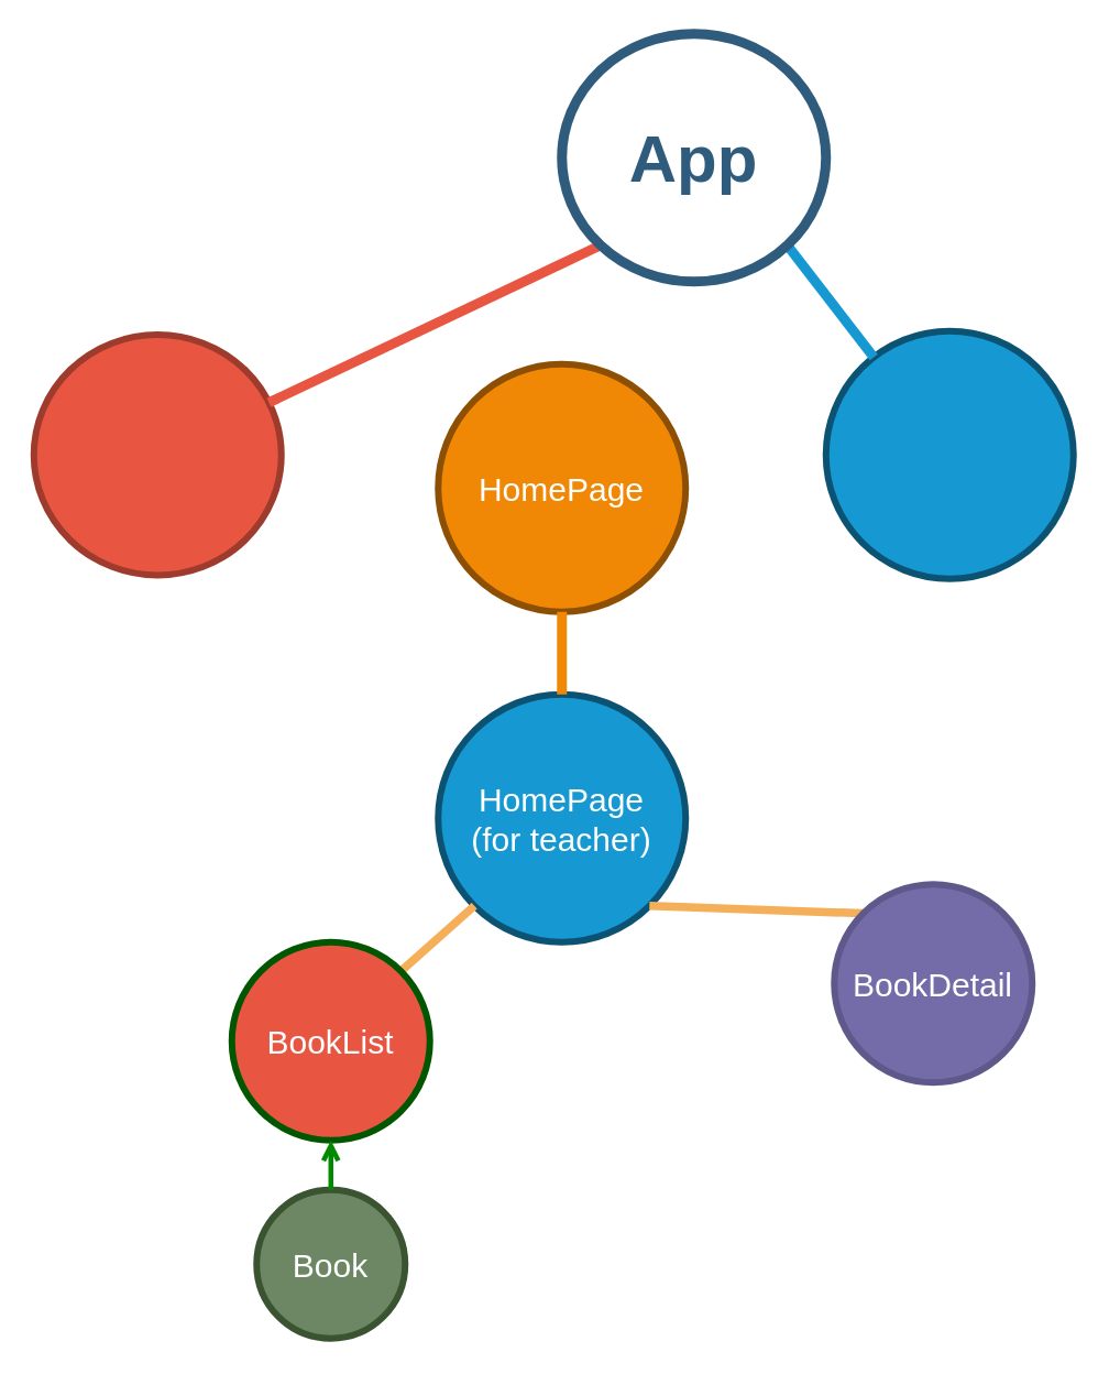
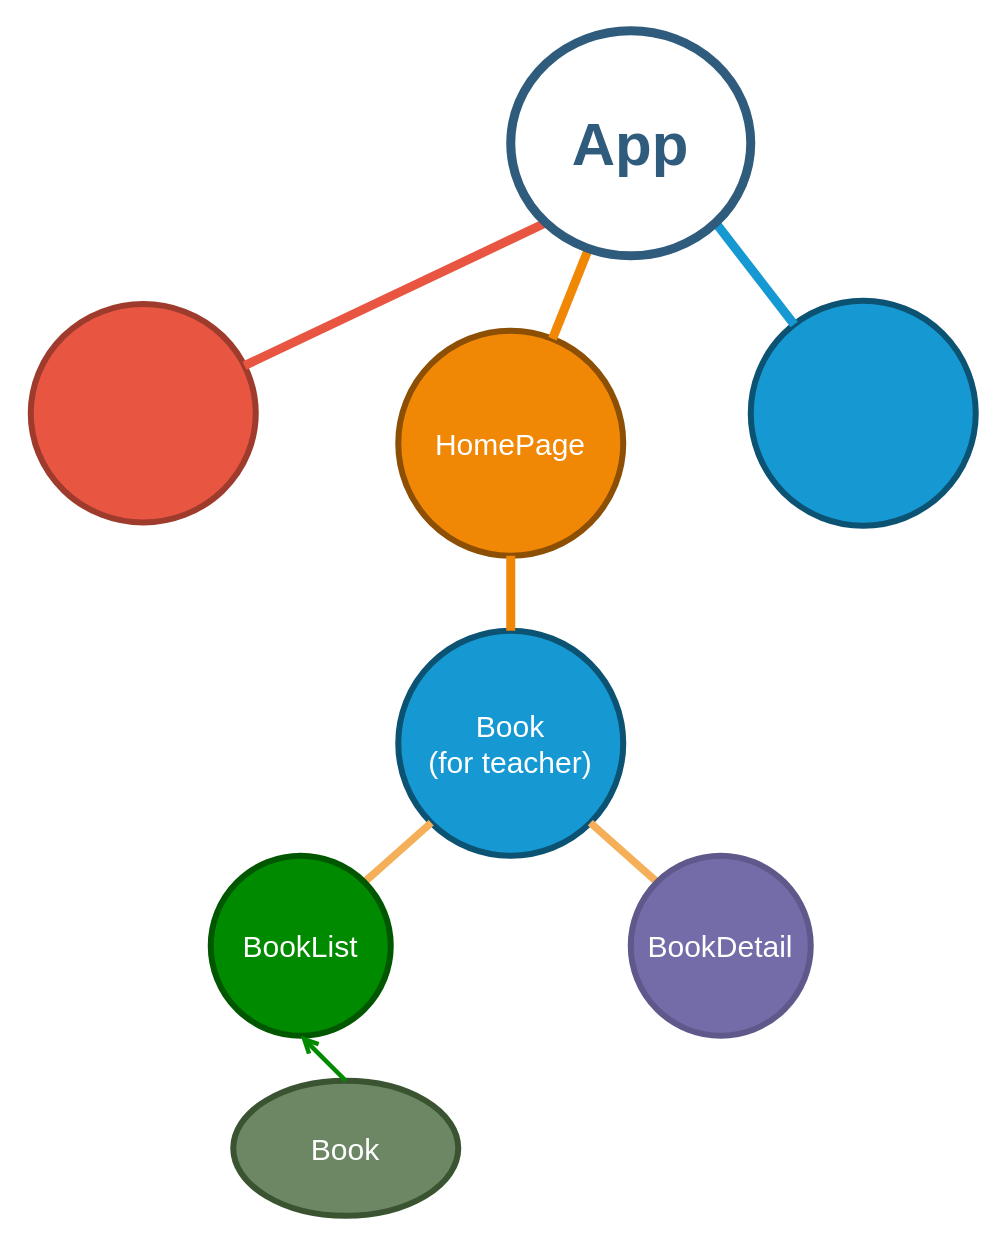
  <mxCell id="0" />
  <mxCell id="1" parent="0" />
  <mxCell id="2" value="" style="ellipse;whiteSpace=wrap;html=1;shadow=0;fontFamily=Helvetica;fontSize=20;fontColor=#FFFFFF;align=center;strokeWidth=4;fillColor=#1699D3;strokeColor=#0C5373;" parent="1" vertex="1"><mxGeometry x="500" y="200" width="150" height="150" as="geometry" /></mxCell>
  <mxCell id="3" value="HomePage" style="ellipse;whiteSpace=wrap;html=1;shadow=0;fontFamily=Helvetica;fontSize=20;fontColor=#FFFFFF;align=center;strokeWidth=4;fillColor=#F08705;strokeColor=#8C4F03;" parent="1" vertex="1"><mxGeometry x="265" y="220" width="150" height="150" as="geometry" /></mxCell>
  <mxCell id="4" value="" style="ellipse;whiteSpace=wrap;html=1;shadow=0;fontFamily=Helvetica;fontSize=20;fontColor=#FFFFFF;align=center;strokeWidth=4;fillColor=#E85642;strokeColor=#9E3B2D;" parent="1" vertex="1"><mxGeometry x="20" y="202.19" width="150" height="145.62" as="geometry" /></mxCell>
  <mxCell id="5" style="endArrow=none;strokeWidth=6;strokeColor=#1699D3;html=1;exitX=1;exitY=1;exitDx=0;exitDy=0;" parent="1" source="8" target="2" edge="1"><mxGeometry relative="1" as="geometry"><mxPoint x="150" y="79.548" as="sourcePoint" /></mxGeometry></mxCell>
+ <mxCell id="6" value="" style="edgeStyle=none;endArrow=none;strokeWidth=6;strokeColor=#F08705;html=1;" parent="1" source="8" target="3" edge="1"><mxGeometry x="455.5" y="-350" width="100" height="100" as="geometry"><mxPoint x="-567.5" y="-470" as="sourcePoint" /><mxPoint x="-467.5" y="-570" as="targetPoint" /></mxGeometry></mxCell>
  <mxCell id="7" value="" style="edgeStyle=none;endArrow=none;strokeWidth=6;strokeColor=#E85642;html=1;exitX=0;exitY=1;exitDx=0;exitDy=0;" parent="1" source="8" target="4" edge="1"><mxGeometry x="455.5" y="-350" width="100" height="100" as="geometry"><mxPoint x="-567.5" y="-470" as="sourcePoint" /><mxPoint x="-467.5" y="-570" as="targetPoint" /></mxGeometry></mxCell>
  <mxCell id="8" value="&lt;font style=&quot;font-size: 40px&quot;&gt;App&lt;/font&gt;" style="ellipse;whiteSpace=wrap;html=1;shadow=0;fontFamily=Helvetica;fontSize=30;fontColor=#2F5B7C;align=center;strokeColor=#2F5B7C;strokeWidth=6;fillColor=#FFFFFF;fontStyle=1;gradientColor=none;" parent="1" vertex="1"><mxGeometry x="340" y="20" width="160" height="150" as="geometry" /></mxCell>
- <mxCell id="9" value="HomePage&lt;br&gt;(for teacher)" style="ellipse;whiteSpace=wrap;html=1;shadow=0;fontFamily=Helvetica;fontSize=20;fontColor=#FFFFFF;align=center;strokeWidth=4;fillColor=#1699D3;strokeColor=#0C5373;" vertex="1" parent="1"><mxGeometry x="265" y="420" width="150" height="150" as="geometry" /></mxCell>
+ <mxCell id="9" value="Book&lt;br&gt;(for teacher)" style="ellipse;whiteSpace=wrap;html=1;shadow=0;fontFamily=Helvetica;fontSize=20;fontColor=#FFFFFF;align=center;strokeWidth=4;fillColor=#1699D3;strokeColor=#0C5373;" vertex="1" parent="1"><mxGeometry x="265" y="420" width="150" height="150" as="geometry" /></mxCell>
  <mxCell id="10" value="" style="edgeStyle=none;endArrow=none;strokeWidth=6;strokeColor=#F08705;html=1;" edge="1" parent="1"><mxGeometry x="455.5" y="-150" width="100" height="100" as="geometry"><mxPoint x="340" y="370" as="sourcePoint" /><mxPoint x="340" y="420" as="targetPoint" /></mxGeometry></mxCell>
  <mxCell id="11" value="" style="edgeStyle=none;endArrow=none;strokeWidth=5;strokeColor=#F5AF58;html=1;exitX=1;exitY=1;exitDx=0;exitDy=0;entryX=0;entryY=0;entryDx=0;entryDy=0;" edge="1" parent="1" target="13"><mxGeometry x="393" y="-628.75" width="100" height="100" as="geometry"><mxPoint x="393.033" y="548.033" as="sourcePoint" /><mxPoint x="460" y="618" as="targetPoint" /></mxGeometry></mxCell>
  <mxCell id="12" value="" style="edgeStyle=none;endArrow=none;strokeWidth=5;strokeColor=#F5AF58;html=1;exitX=0;exitY=1;exitDx=0;exitDy=0;entryX=1;entryY=0;entryDx=0;entryDy=0;" edge="1" parent="1" target="14"><mxGeometry x="393" y="-628.75" width="100" height="100" as="geometry"><mxPoint x="286.967" y="548.033" as="sourcePoint" /><mxPoint x="220" y="617.5" as="targetPoint" /></mxGeometry></mxCell>
- <mxCell id="13" value="BookDetail" style="ellipse;whiteSpace=wrap;html=1;shadow=0;fontFamily=Helvetica;fontSize=20;fontColor=#FFFFFF;align=center;strokeWidth=4;fillColor=#736ca8;strokeColor=#5E598A;" vertex="1" parent="1"><mxGeometry x="505" y="535" width="120" height="120" as="geometry" /></mxCell>
- <mxCell id="14" value="BookList" style="ellipse;whiteSpace=wrap;html=1;shadow=0;fontFamily=Helvetica;fontSize=20;fontColor=#ffffff;align=center;strokeWidth=4;strokeColor=#005700;fillColor=#e85642;" vertex="1" parent="1"><mxGeometry x="140" y="570" width="120" height="120" as="geometry" /></mxCell>
- <mxCell id="15" value="&lt;font color=&quot;#ffffff&quot;&gt;Book&lt;/font&gt;" style="ellipse;whiteSpace=wrap;html=1;shadow=0;fontFamily=Helvetica;fontSize=20;fontColor=#ffffff;align=center;strokeWidth=4;fillColor=#6d8764;strokeColor=#3A5431;" vertex="1" parent="1"><mxGeometry x="155" y="720" width="90" height="90" as="geometry" /></mxCell>
+ <mxCell id="13" value="BookDetail" style="ellipse;whiteSpace=wrap;html=1;shadow=0;fontFamily=Helvetica;fontSize=20;fontColor=#FFFFFF;align=center;strokeWidth=4;fillColor=#736ca8;strokeColor=#5E598A;" vertex="1" parent="1"><mxGeometry x="420" y="570" width="120" height="120" as="geometry" /></mxCell>
+ <mxCell id="14" value="BookList" style="ellipse;whiteSpace=wrap;html=1;shadow=0;fontFamily=Helvetica;fontSize=20;fontColor=#ffffff;align=center;strokeWidth=4;strokeColor=#005700;fillColor=#008A00;" vertex="1" parent="1"><mxGeometry x="140" y="570" width="120" height="120" as="geometry" /></mxCell>
+ <mxCell id="15" value="&lt;font color=&quot;#ffffff&quot;&gt;Book&lt;/font&gt;" style="ellipse;whiteSpace=wrap;html=1;shadow=0;fontFamily=Helvetica;fontSize=20;fontColor=#ffffff;align=center;strokeWidth=4;fillColor=#6d8764;strokeColor=#3A5431;" vertex="1" parent="1"><mxGeometry x="155" y="720" width="150" height="90" as="geometry" /></mxCell>
  <mxCell id="16" value="" style="endArrow=open;html=1;strokeWidth=3;strokeColor=#008A00;entryX=0.5;entryY=1;entryDx=0;entryDy=0;exitX=0.5;exitY=0;exitDx=0;exitDy=0;" edge="1" parent="1" source="15" target="14"><mxGeometry width="50" height="50" relative="1" as="geometry"><mxPoint x="240" y="770" as="sourcePoint" /><mxPoint x="290" y="720" as="targetPoint" /></mxGeometry></mxCell>
